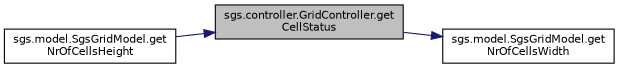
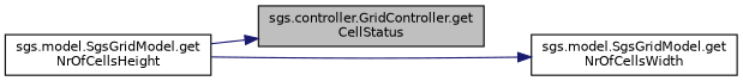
  digraph {
    rankdir=LR
    node [color=black fillcolor=white fontname=Helvetica fontsize=10 shape=record style=filled]
    edge [color=midnightblue fontname=Helvetica fontsize=10 labelfontname=Helvetica labelfontsize=10 style=solid]
    n1 [fillcolor=grey75 fontcolor=black height=0.2 label="sgs.controller.GridController.get\lCellStatus" width=0.4]
    n2 [height=0.2 label="sgs.model.SgsGridModel.get\lNrOfCellsWidth" width=0.4]
    n3 [height=0.2 label="sgs.model.SgsGridModel.get\lNrOfCellsHeight" width=0.4]
-   n1 -> n2
+   n3 -> n2
    n3 -> n1
  }
